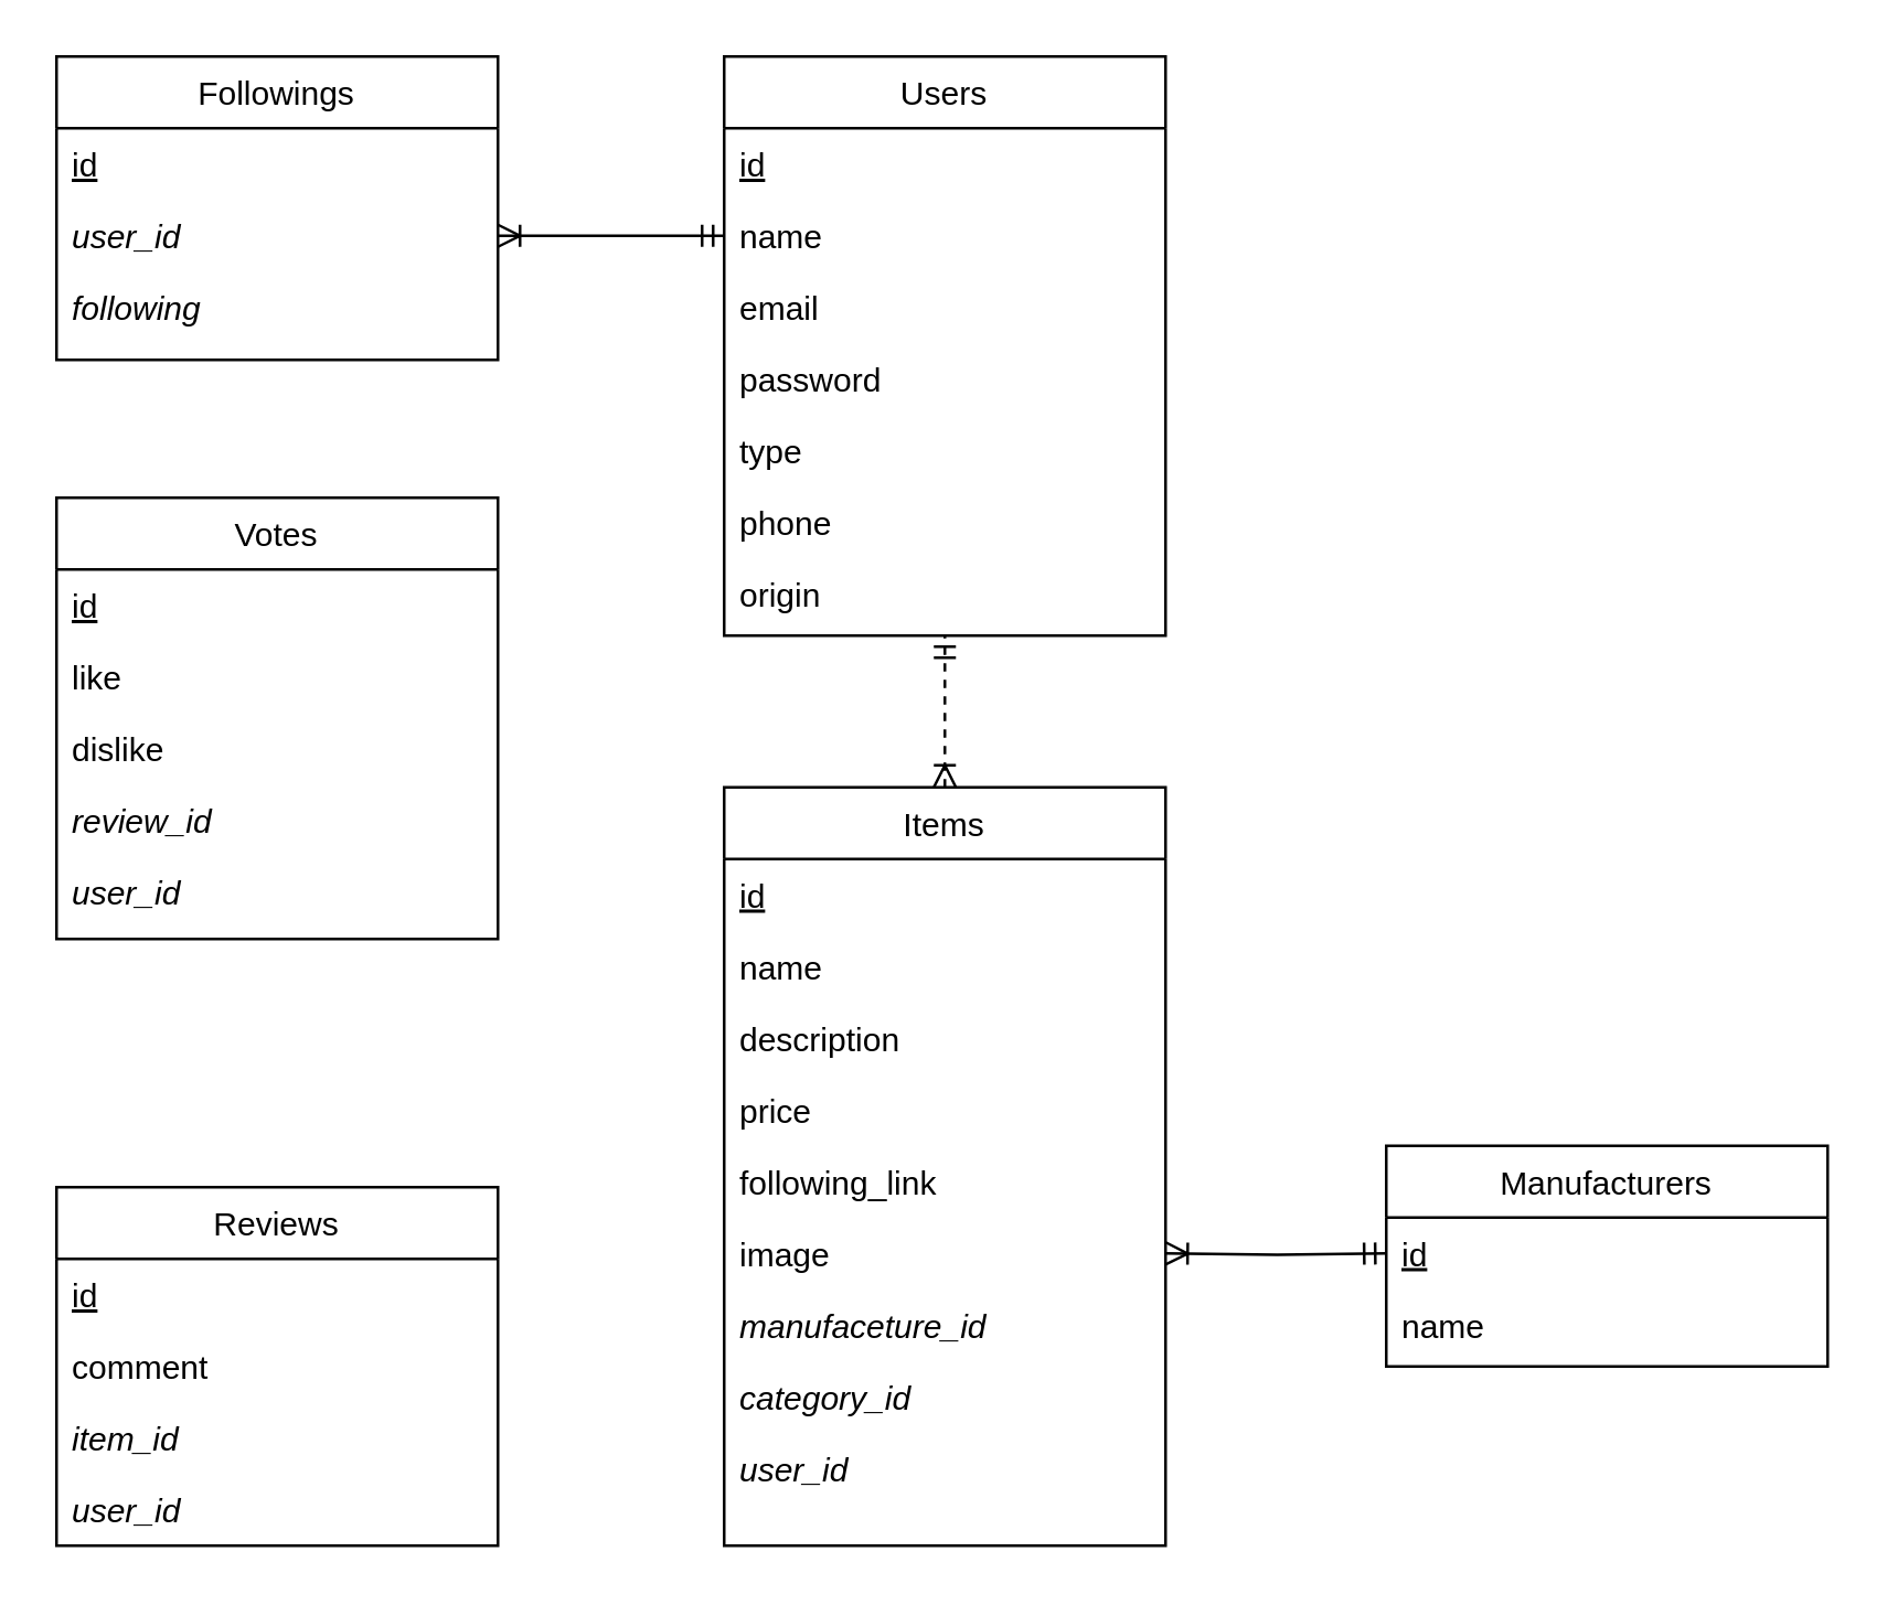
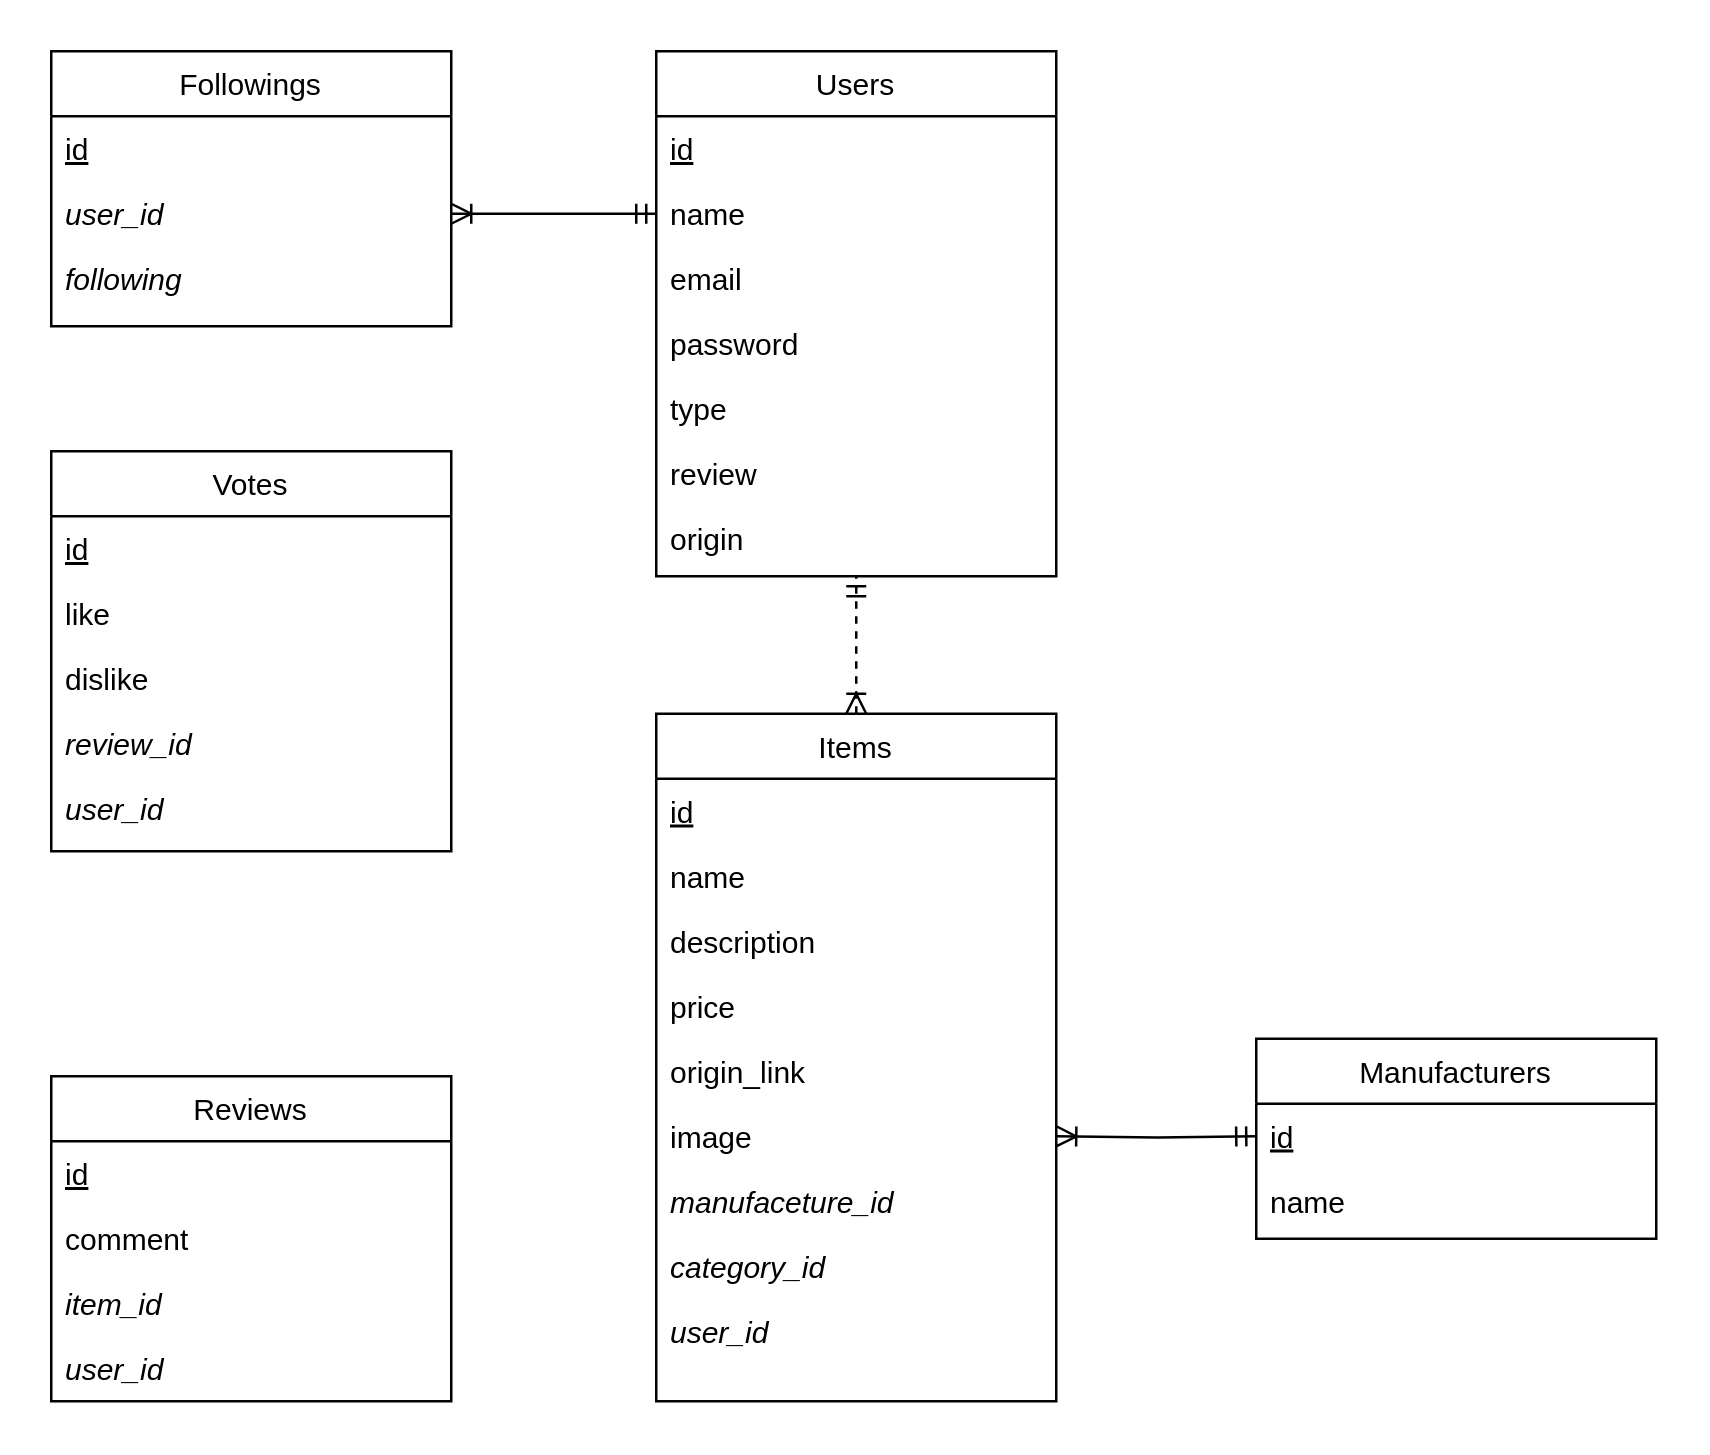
  <mxCell id="0" />
  <mxCell id="1" parent="0" />
  <mxCell id="2" value="Users" style="swimlane;fontStyle=0;align=center;verticalAlign=top;childLayout=stackLayout;horizontal=1;startSize=26;horizontalStack=0;resizeParent=1;resizeLast=0;collapsible=1;marginBottom=0;rounded=0;shadow=0;strokeWidth=1;" vertex="1" parent="1"><mxGeometry x="262" y="20" width="160" height="210" as="geometry"><mxRectangle x="230" y="140" width="160" height="26" as="alternateBounds" /></mxGeometry></mxCell>
  <mxCell id="3" value="id" style="text;align=left;verticalAlign=top;spacingLeft=4;spacingRight=4;overflow=hidden;rotatable=0;points=[[0,0.5],[1,0.5]];portConstraint=eastwest;fontStyle=4" vertex="1" parent="2"><mxGeometry y="26" width="160" height="26" as="geometry" /></mxCell>
  <mxCell id="4" value="name" style="text;align=left;verticalAlign=top;spacingLeft=4;spacingRight=4;overflow=hidden;rotatable=0;points=[[0,0.5],[1,0.5]];portConstraint=eastwest;rounded=0;shadow=0;html=0;" vertex="1" parent="2"><mxGeometry y="52" width="160" height="26" as="geometry" /></mxCell>
  <mxCell id="5" value="email" style="text;align=left;verticalAlign=top;spacingLeft=4;spacingRight=4;overflow=hidden;rotatable=0;points=[[0,0.5],[1,0.5]];portConstraint=eastwest;rounded=0;shadow=0;html=0;" vertex="1" parent="2"><mxGeometry y="78" width="160" height="26" as="geometry" /></mxCell>
  <mxCell id="6" value="password" style="text;align=left;verticalAlign=top;spacingLeft=4;spacingRight=4;overflow=hidden;rotatable=0;points=[[0,0.5],[1,0.5]];portConstraint=eastwest;rounded=0;shadow=0;html=0;" vertex="1" parent="2"><mxGeometry y="104" width="160" height="26" as="geometry" /></mxCell>
  <mxCell id="7" value="type" style="text;align=left;verticalAlign=top;spacingLeft=4;spacingRight=4;overflow=hidden;rotatable=0;points=[[0,0.5],[1,0.5]];portConstraint=eastwest;rounded=0;shadow=0;html=0;" vertex="1" parent="2"><mxGeometry y="130" width="160" height="26" as="geometry" /></mxCell>
- <mxCell id="8" value="phone" style="text;align=left;verticalAlign=top;spacingLeft=4;spacingRight=4;overflow=hidden;rotatable=0;points=[[0,0.5],[1,0.5]];portConstraint=eastwest;rounded=0;shadow=0;html=0;" vertex="1" parent="2"><mxGeometry y="156" width="160" height="26" as="geometry" /></mxCell>
+ <mxCell id="8" value="review" style="text;align=left;verticalAlign=top;spacingLeft=4;spacingRight=4;overflow=hidden;rotatable=0;points=[[0,0.5],[1,0.5]];portConstraint=eastwest;rounded=0;shadow=0;html=0;" vertex="1" parent="2"><mxGeometry y="156" width="160" height="26" as="geometry" /></mxCell>
  <mxCell id="9" value="origin" style="text;align=left;verticalAlign=top;spacingLeft=4;spacingRight=4;overflow=hidden;rotatable=0;points=[[0,0.5],[1,0.5]];portConstraint=eastwest;rounded=0;shadow=0;html=0;" vertex="1" parent="2"><mxGeometry y="182" width="160" height="26" as="geometry" /></mxCell>
  <mxCell id="10" value="Items" style="swimlane;fontStyle=0;align=center;verticalAlign=top;childLayout=stackLayout;horizontal=1;startSize=26;horizontalStack=0;resizeParent=1;resizeLast=0;collapsible=1;marginBottom=0;rounded=0;shadow=0;strokeWidth=1;" vertex="1" parent="1"><mxGeometry x="262" y="285" width="160" height="275" as="geometry"><mxRectangle x="550" y="140" width="160" height="26" as="alternateBounds" /></mxGeometry></mxCell>
  <mxCell id="11" value="id" style="text;align=left;verticalAlign=top;spacingLeft=4;spacingRight=4;overflow=hidden;rotatable=0;points=[[0,0.5],[1,0.5]];portConstraint=eastwest;fontStyle=4" vertex="1" parent="10"><mxGeometry y="26" width="160" height="26" as="geometry" /></mxCell>
  <mxCell id="12" value="name" style="text;align=left;verticalAlign=top;spacingLeft=4;spacingRight=4;overflow=hidden;rotatable=0;points=[[0,0.5],[1,0.5]];portConstraint=eastwest;rounded=0;shadow=0;html=0;" vertex="1" parent="10"><mxGeometry y="52" width="160" height="26" as="geometry" /></mxCell>
  <mxCell id="13" value="description" style="text;align=left;verticalAlign=top;spacingLeft=4;spacingRight=4;overflow=hidden;rotatable=0;points=[[0,0.5],[1,0.5]];portConstraint=eastwest;rounded=0;shadow=0;html=0;" vertex="1" parent="10"><mxGeometry y="78" width="160" height="26" as="geometry" /></mxCell>
  <mxCell id="14" value="price" style="text;align=left;verticalAlign=top;spacingLeft=4;spacingRight=4;overflow=hidden;rotatable=0;points=[[0,0.5],[1,0.5]];portConstraint=eastwest;rounded=0;shadow=0;html=0;" vertex="1" parent="10"><mxGeometry y="104" width="160" height="26" as="geometry" /></mxCell>
- <mxCell id="15" value="following_link" style="text;align=left;verticalAlign=top;spacingLeft=4;spacingRight=4;overflow=hidden;rotatable=0;points=[[0,0.5],[1,0.5]];portConstraint=eastwest;rounded=0;shadow=0;html=0;" vertex="1" parent="10"><mxGeometry y="130" width="160" height="26" as="geometry" /></mxCell>
+ <mxCell id="15" value="origin_link" style="text;align=left;verticalAlign=top;spacingLeft=4;spacingRight=4;overflow=hidden;rotatable=0;points=[[0,0.5],[1,0.5]];portConstraint=eastwest;rounded=0;shadow=0;html=0;" vertex="1" parent="10"><mxGeometry y="130" width="160" height="26" as="geometry" /></mxCell>
  <mxCell id="16" value="image" style="text;align=left;verticalAlign=top;spacingLeft=4;spacingRight=4;overflow=hidden;rotatable=0;points=[[0,0.5],[1,0.5]];portConstraint=eastwest;rounded=0;shadow=0;html=0;" vertex="1" parent="10"><mxGeometry y="156" width="160" height="26" as="geometry" /></mxCell>
  <mxCell id="17" value="manufaceture_id" style="text;align=left;verticalAlign=top;spacingLeft=4;spacingRight=4;overflow=hidden;rotatable=0;points=[[0,0.5],[1,0.5]];portConstraint=eastwest;fontStyle=2" vertex="1" parent="10"><mxGeometry y="182" width="160" height="26" as="geometry" /></mxCell>
  <mxCell id="18" value="category_id" style="text;align=left;verticalAlign=top;spacingLeft=4;spacingRight=4;overflow=hidden;rotatable=0;points=[[0,0.5],[1,0.5]];portConstraint=eastwest;fontStyle=2" vertex="1" parent="10"><mxGeometry y="208" width="160" height="26" as="geometry" /></mxCell>
  <mxCell id="19" value="user_id" style="text;align=left;verticalAlign=top;spacingLeft=4;spacingRight=4;overflow=hidden;rotatable=0;points=[[0,0.5],[1,0.5]];portConstraint=eastwest;fontStyle=2" vertex="1" parent="10"><mxGeometry y="234" width="160" height="32" as="geometry" /></mxCell>
  <mxCell id="20" value="Manufacturers" style="swimlane;fontStyle=0;align=center;verticalAlign=top;childLayout=stackLayout;horizontal=1;startSize=26;horizontalStack=0;resizeParent=1;resizeLast=0;collapsible=1;marginBottom=0;rounded=0;shadow=0;strokeWidth=1;" vertex="1" parent="1"><mxGeometry x="502" y="415" width="160" height="80" as="geometry"><mxRectangle x="130" y="380" width="160" height="26" as="alternateBounds" /></mxGeometry></mxCell>
  <mxCell id="21" value="id" style="text;align=left;verticalAlign=top;spacingLeft=4;spacingRight=4;overflow=hidden;rotatable=0;points=[[0,0.5],[1,0.5]];portConstraint=eastwest;fontStyle=4" vertex="1" parent="20"><mxGeometry y="26" width="160" height="26" as="geometry" /></mxCell>
  <mxCell id="22" value="name" style="text;align=left;verticalAlign=top;spacingLeft=4;spacingRight=4;overflow=hidden;rotatable=0;points=[[0,0.5],[1,0.5]];portConstraint=eastwest;rounded=0;shadow=0;html=0;" vertex="1" parent="20"><mxGeometry y="52" width="160" height="26" as="geometry" /></mxCell>
  <mxCell id="23" value="Votes" style="swimlane;fontStyle=0;align=center;verticalAlign=top;childLayout=stackLayout;horizontal=1;startSize=26;horizontalStack=0;resizeParent=1;resizeLast=0;collapsible=1;marginBottom=0;rounded=0;shadow=0;strokeWidth=1;" vertex="1" parent="1"><mxGeometry x="20" y="180" width="160" height="160" as="geometry"><mxRectangle x="130" y="380" width="160" height="26" as="alternateBounds" /></mxGeometry></mxCell>
  <mxCell id="24" value="id" style="text;align=left;verticalAlign=top;spacingLeft=4;spacingRight=4;overflow=hidden;rotatable=0;points=[[0,0.5],[1,0.5]];portConstraint=eastwest;fontStyle=4" vertex="1" parent="23"><mxGeometry y="26" width="160" height="26" as="geometry" /></mxCell>
  <mxCell id="25" value="like" style="text;align=left;verticalAlign=top;spacingLeft=4;spacingRight=4;overflow=hidden;rotatable=0;points=[[0,0.5],[1,0.5]];portConstraint=eastwest;rounded=0;shadow=0;html=0;" vertex="1" parent="23"><mxGeometry y="52" width="160" height="26" as="geometry" /></mxCell>
  <mxCell id="26" value="dislike" style="text;align=left;verticalAlign=top;spacingLeft=4;spacingRight=4;overflow=hidden;rotatable=0;points=[[0,0.5],[1,0.5]];portConstraint=eastwest;rounded=0;shadow=0;html=0;" vertex="1" parent="23"><mxGeometry y="78" width="160" height="26" as="geometry" /></mxCell>
  <mxCell id="27" value="review_id" style="text;align=left;verticalAlign=top;spacingLeft=4;spacingRight=4;overflow=hidden;rotatable=0;points=[[0,0.5],[1,0.5]];portConstraint=eastwest;rounded=0;shadow=0;html=0;fontStyle=2" vertex="1" parent="23"><mxGeometry y="104" width="160" height="26" as="geometry" /></mxCell>
  <mxCell id="28" value="user_id" style="text;align=left;verticalAlign=top;spacingLeft=4;spacingRight=4;overflow=hidden;rotatable=0;points=[[0,0.5],[1,0.5]];portConstraint=eastwest;rounded=0;shadow=0;html=0;fontStyle=2" vertex="1" parent="23"><mxGeometry y="130" width="160" height="26" as="geometry" /></mxCell>
  <mxCell id="29" value="Reviews" style="swimlane;fontStyle=0;align=center;verticalAlign=top;childLayout=stackLayout;horizontal=1;startSize=26;horizontalStack=0;resizeParent=1;resizeLast=0;collapsible=1;marginBottom=0;rounded=0;shadow=0;strokeWidth=1;" vertex="1" parent="1"><mxGeometry x="20" y="430" width="160" height="130" as="geometry"><mxRectangle x="130" y="380" width="160" height="26" as="alternateBounds" /></mxGeometry></mxCell>
  <mxCell id="30" value="id" style="text;align=left;verticalAlign=top;spacingLeft=4;spacingRight=4;overflow=hidden;rotatable=0;points=[[0,0.5],[1,0.5]];portConstraint=eastwest;fontStyle=4" vertex="1" parent="29"><mxGeometry y="26" width="160" height="26" as="geometry" /></mxCell>
  <mxCell id="31" value="comment" style="text;align=left;verticalAlign=top;spacingLeft=4;spacingRight=4;overflow=hidden;rotatable=0;points=[[0,0.5],[1,0.5]];portConstraint=eastwest;rounded=0;shadow=0;html=0;" vertex="1" parent="29"><mxGeometry y="52" width="160" height="26" as="geometry" /></mxCell>
  <mxCell id="32" value="item_id" style="text;align=left;verticalAlign=top;spacingLeft=4;spacingRight=4;overflow=hidden;rotatable=0;points=[[0,0.5],[1,0.5]];portConstraint=eastwest;rounded=0;shadow=0;html=0;fontStyle=2" vertex="1" parent="29"><mxGeometry y="78" width="160" height="26" as="geometry" /></mxCell>
  <mxCell id="33" value="user_id" style="text;align=left;verticalAlign=top;spacingLeft=4;spacingRight=4;overflow=hidden;rotatable=0;points=[[0,0.5],[1,0.5]];portConstraint=eastwest;rounded=0;shadow=0;html=0;fontStyle=2" vertex="1" parent="29"><mxGeometry y="104" width="160" height="26" as="geometry" /></mxCell>
  <mxCell id="34" value="Followings" style="swimlane;fontStyle=0;align=center;verticalAlign=top;childLayout=stackLayout;horizontal=1;startSize=26;horizontalStack=0;resizeParent=1;resizeLast=0;collapsible=1;marginBottom=0;rounded=0;shadow=0;strokeWidth=1;" vertex="1" parent="1"><mxGeometry x="20" y="20" width="160" height="110" as="geometry"><mxRectangle x="130" y="380" width="160" height="26" as="alternateBounds" /></mxGeometry></mxCell>
  <mxCell id="35" value="id" style="text;align=left;verticalAlign=top;spacingLeft=4;spacingRight=4;overflow=hidden;rotatable=0;points=[[0,0.5],[1,0.5]];portConstraint=eastwest;fontStyle=4" vertex="1" parent="34"><mxGeometry y="26" width="160" height="26" as="geometry" /></mxCell>
  <mxCell id="36" value="user_id" style="text;align=left;verticalAlign=top;spacingLeft=4;spacingRight=4;overflow=hidden;rotatable=0;points=[[0,0.5],[1,0.5]];portConstraint=eastwest;rounded=0;shadow=0;html=0;fontStyle=2" vertex="1" parent="34"><mxGeometry y="52" width="160" height="26" as="geometry" /></mxCell>
  <mxCell id="37" value="following" style="text;align=left;verticalAlign=top;spacingLeft=4;spacingRight=4;overflow=hidden;rotatable=0;points=[[0,0.5],[1,0.5]];portConstraint=eastwest;rounded=0;shadow=0;html=0;fontStyle=2" vertex="1" parent="34"><mxGeometry y="78" width="160" height="26" as="geometry" /></mxCell>
  <mxCell id="38" style="edgeStyle=orthogonalEdgeStyle;rounded=0;orthogonalLoop=1;jettySize=auto;html=1;exitX=1;exitY=0.5;exitDx=0;exitDy=0;entryX=0;entryY=0.5;entryDx=0;entryDy=0;endArrow=ERmandOne;endFill=0;startArrow=ERoneToMany;startFill=0;" edge="1" parent="1" source="36" target="4"><mxGeometry relative="1" as="geometry" /></mxCell>
  <mxCell id="39" style="edgeStyle=orthogonalEdgeStyle;rounded=0;orthogonalLoop=1;jettySize=auto;html=1;exitX=0.5;exitY=0;exitDx=0;exitDy=0;startArrow=ERoneToMany;startFill=0;endArrow=ERmandOne;endFill=0;entryX=0.5;entryY=1;entryDx=0;entryDy=0;dashed=1;" edge="1" parent="1" source="10" target="2"><mxGeometry relative="1" as="geometry"><mxPoint x="462" y="10" as="targetPoint" /></mxGeometry></mxCell>
  <mxCell id="40" style="edgeStyle=orthogonalEdgeStyle;rounded=0;orthogonalLoop=1;jettySize=auto;html=1;startArrow=ERoneToMany;startFill=0;endArrow=ERmandOne;endFill=0;" edge="1" parent="1" target="21"><mxGeometry relative="1" as="geometry"><mxPoint x="422" y="454" as="sourcePoint" /><mxPoint x="422" y="454" as="targetPoint" /></mxGeometry></mxCell>
